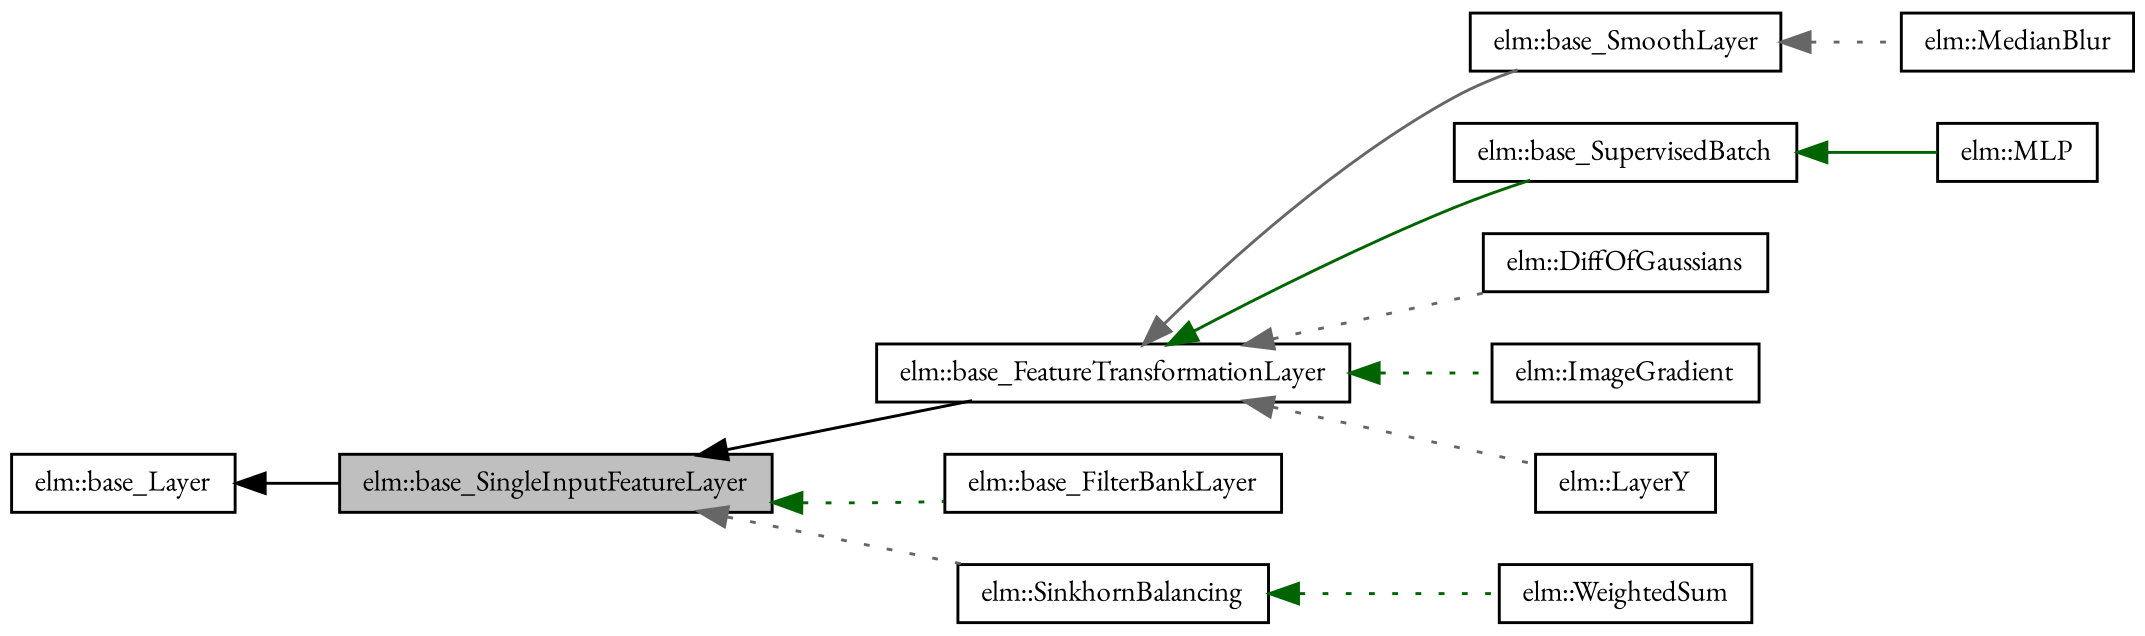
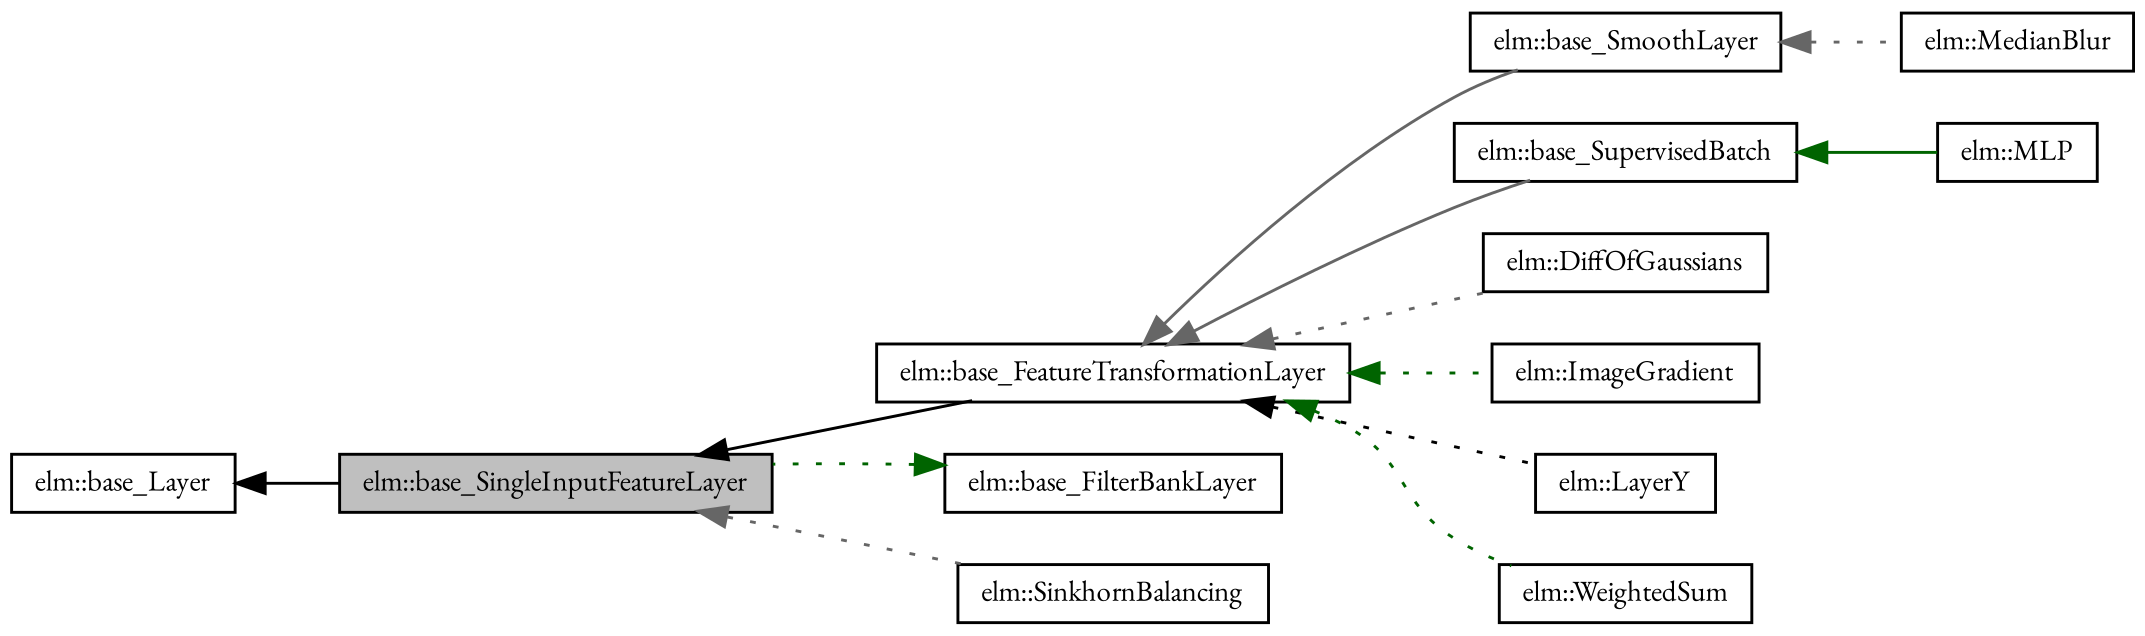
  digraph {
    fontname="EB Garamond"
    rankdir=LR
    node [color=black fillcolor=white fontname="EB Garamond" fontsize=10 shape=record style=filled]
    edge [color=darkgreen dir=back fontname="EB Garamond" fontsize=10 labelfontname=Helvetica labelfontsize=10 style=dotted]
    n1 [fillcolor=grey75 fontcolor=black height=0.2 label="elm::base_SingleInputFeatureLayer" width=0.4]
    n2 [height=0.2 label="elm::base_FeatureTransformationLayer" width=0.4]
    n3 [height=0.2 label="elm::base_FilterBankLayer" width=0.4]
    n4 [height=0.2 label="elm::SinkhornBalancing" width=0.4]
    n5 [height=0.2 label="elm::base_SmoothLayer" width=0.4]
    n6 [height=0.2 label="elm::base_SupervisedBatch" width=0.4]
    n7 [height=0.2 label="elm::DiffOfGaussians" width=0.4]
    n8 [height=0.2 label="elm::ImageGradient" width=0.4]
    n9 [height=0.2 label="elm::LayerY" width=0.4]
    n10 [height=0.2 label="elm::WeightedSum" width=0.4]
    n11 [height=0.2 label="elm::base_Layer" width=0.4]
    n12 [height=0.2 label="elm::MedianBlur" width=0.4]
    n13 [height=0.2 label="elm::MLP" width=0.4]
    n1 -> n2 [color=black style=solid]
-   n1 -> n3
+   n3 -> n1
    n1 -> n4 [color=gray40]
    n2 -> n5 [color=gray40 style=solid]
-   n2 -> n6 [style=solid]
+   n2 -> n6 [color=gray40 style=solid]
    n2 -> n7 [color=gray40]
    n2 -> n8
-   n2 -> n9 [color=gray40]
-   n4 -> n10
+   n2 -> n9 [color=black]
+   n2 -> n10
    n5 -> n12 [color=gray40]
    n6 -> n13 [style=solid]
    n11 -> n1 [color=black style=solid]
  }
